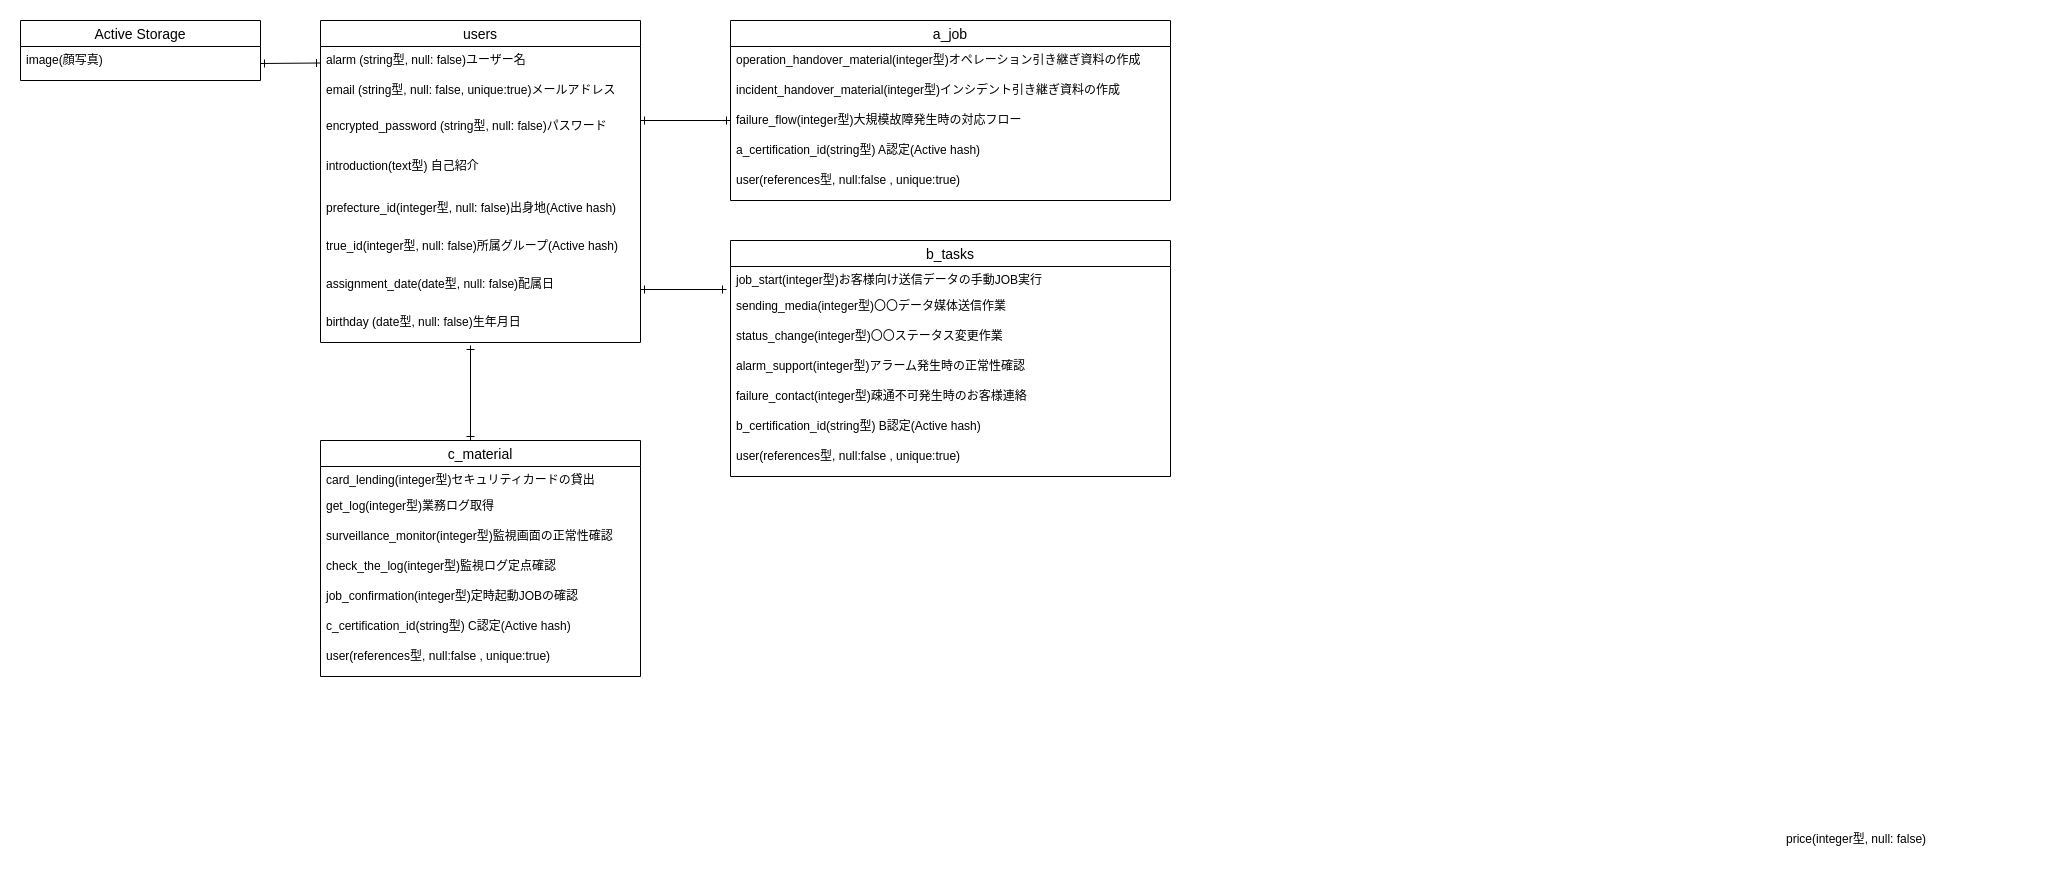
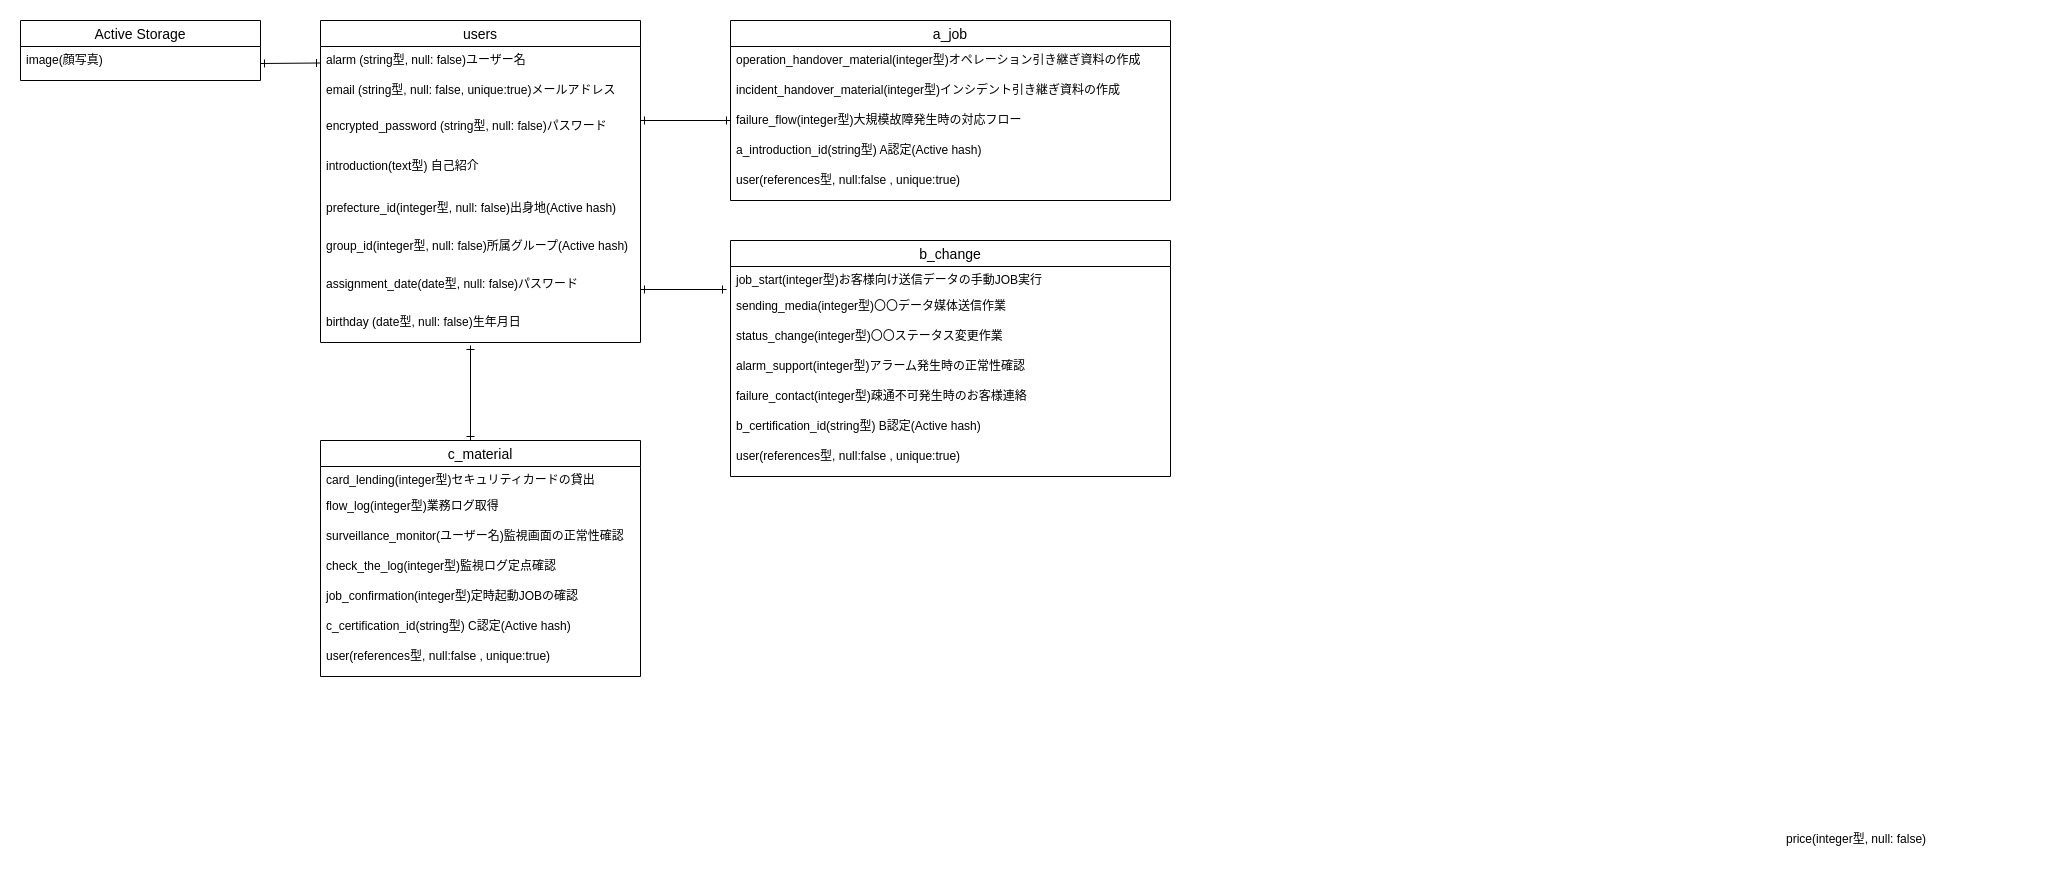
  <mxCell id="0" />
  <mxCell id="1" parent="0" />
  <mxCell id="2" value="users" style="swimlane;fontStyle=0;childLayout=stackLayout;horizontal=1;startSize=26;horizontalStack=0;resizeParent=1;resizeParentMax=0;resizeLast=0;collapsible=1;marginBottom=0;align=center;fontSize=14;" parent="1" vertex="1"><mxGeometry x="320" y="20" width="320" height="322" as="geometry" /></mxCell>
  <mxCell id="3" value="alarm (string型, null: false)ユーザー名" style="text;strokeColor=none;fillColor=none;spacingLeft=4;spacingRight=4;overflow=hidden;rotatable=0;points=[[0,0.5],[1,0.5]];portConstraint=eastwest;fontSize=12;" parent="2" vertex="1"><mxGeometry y="26" width="320" height="30" as="geometry" /></mxCell>
  <mxCell id="4" value="email (string型, null: false, unique:true)メールアドレス" style="text;strokeColor=none;fillColor=none;spacingLeft=4;spacingRight=4;overflow=hidden;rotatable=0;points=[[0,0.5],[1,0.5]];portConstraint=eastwest;fontSize=12;" parent="2" vertex="1"><mxGeometry y="56" width="320" height="36" as="geometry" /></mxCell>
  <mxCell id="5" value="encrypted_password (string型, null: false)パスワード&#10;" style="text;strokeColor=none;fillColor=none;spacingLeft=4;spacingRight=4;overflow=hidden;rotatable=0;points=[[0,0.5],[1,0.5]];portConstraint=eastwest;fontSize=12;" parent="2" vertex="1"><mxGeometry y="92" width="320" height="40" as="geometry" /></mxCell>
  <mxCell id="6" value="introduction(text型) 自己紹介" style="text;strokeColor=none;fillColor=none;spacingLeft=4;spacingRight=4;overflow=hidden;rotatable=0;points=[[0,0.5],[1,0.5]];portConstraint=eastwest;fontSize=12;" parent="2" vertex="1"><mxGeometry y="132" width="320" height="42" as="geometry" /></mxCell>
  <mxCell id="7" value="prefecture_id(integer型, null: false)出身地(Active hash)" style="text;strokeColor=none;fillColor=none;spacingLeft=4;spacingRight=4;overflow=hidden;rotatable=0;points=[[0,0.5],[1,0.5]];portConstraint=eastwest;fontSize=12;" parent="2" vertex="1"><mxGeometry y="174" width="320" height="38" as="geometry" /></mxCell>
- <mxCell id="8" value="true_id(integer型, null: false)所属グループ(Active hash)" style="text;strokeColor=none;fillColor=none;spacingLeft=4;spacingRight=4;overflow=hidden;rotatable=0;points=[[0,0.5],[1,0.5]];portConstraint=eastwest;fontSize=12;" parent="2" vertex="1"><mxGeometry y="212" width="320" height="38" as="geometry" /></mxCell>
- <mxCell id="9" value="assignment_date(date型, null: false)配属日" style="text;strokeColor=none;fillColor=none;spacingLeft=4;spacingRight=4;overflow=hidden;rotatable=0;points=[[0,0.5],[1,0.5]];portConstraint=eastwest;fontSize=12;" parent="2" vertex="1"><mxGeometry y="250" width="320" height="38" as="geometry" /></mxCell>
+ <mxCell id="8" value="group_id(integer型, null: false)所属グループ(Active hash)" style="text;strokeColor=none;fillColor=none;spacingLeft=4;spacingRight=4;overflow=hidden;rotatable=0;points=[[0,0.5],[1,0.5]];portConstraint=eastwest;fontSize=12;" parent="2" vertex="1"><mxGeometry y="212" width="320" height="38" as="geometry" /></mxCell>
+ <mxCell id="9" value="assignment_date(date型, null: false)パスワード" style="text;strokeColor=none;fillColor=none;spacingLeft=4;spacingRight=4;overflow=hidden;rotatable=0;points=[[0,0.5],[1,0.5]];portConstraint=eastwest;fontSize=12;" parent="2" vertex="1"><mxGeometry y="250" width="320" height="38" as="geometry" /></mxCell>
  <mxCell id="10" value="birthday (date型, null: false)生年月日" style="text;strokeColor=none;fillColor=none;spacingLeft=4;spacingRight=4;overflow=hidden;rotatable=0;points=[[0,0.5],[1,0.5]];portConstraint=eastwest;fontSize=12;" parent="2" vertex="1"><mxGeometry y="288" width="320" height="34" as="geometry" /></mxCell>
  <mxCell id="11" style="edgeStyle=none;html=1;startArrow=ERone;startFill=0;endArrow=ERone;endFill=0;exitX=1;exitY=0.5;exitDx=0;exitDy=0;" parent="1" source="9" edge="1"><mxGeometry relative="1" as="geometry"><mxPoint x="726" y="289" as="targetPoint" /><Array as="points"><mxPoint x="726" y="289" /></Array></mxGeometry></mxCell>
  <mxCell id="12" value="a_job" style="swimlane;fontStyle=0;childLayout=stackLayout;horizontal=1;startSize=26;horizontalStack=0;resizeParent=1;resizeParentMax=0;resizeLast=0;collapsible=1;marginBottom=0;align=center;fontSize=14;" parent="1" vertex="1"><mxGeometry x="730" y="20" width="440" height="180" as="geometry"><mxRectangle x="440" y="20" width="100" height="26" as="alternateBounds" /></mxGeometry></mxCell>
  <mxCell id="13" value="operation_handover_material(integer型)オペレーション引き継ぎ資料の作成" style="text;strokeColor=none;fillColor=none;spacingLeft=4;spacingRight=4;overflow=hidden;rotatable=0;points=[[0,0.5],[1,0.5]];portConstraint=eastwest;fontSize=12;" parent="12" vertex="1"><mxGeometry y="26" width="440" height="30" as="geometry" /></mxCell>
  <mxCell id="14" value="incident_handover_material(integer型)インシデント引き継ぎ資料の作成" style="text;strokeColor=none;fillColor=none;spacingLeft=4;spacingRight=4;overflow=hidden;rotatable=0;points=[[0,0.5],[1,0.5]];portConstraint=eastwest;fontSize=12;" parent="12" vertex="1"><mxGeometry y="56" width="440" height="30" as="geometry" /></mxCell>
  <mxCell id="15" value="failure_flow(integer型)大規模故障発生時の対応フロー" style="text;strokeColor=none;fillColor=none;spacingLeft=4;spacingRight=4;overflow=hidden;rotatable=0;points=[[0,0.5],[1,0.5]];portConstraint=eastwest;fontSize=12;" parent="12" vertex="1"><mxGeometry y="86" width="440" height="30" as="geometry" /></mxCell>
- <mxCell id="16" value="a_certification_id(string型) A認定(Active hash)" style="text;strokeColor=none;fillColor=none;spacingLeft=4;spacingRight=4;overflow=hidden;rotatable=0;points=[[0,0.5],[1,0.5]];portConstraint=eastwest;fontSize=12;" parent="12" vertex="1"><mxGeometry y="116" width="440" height="30" as="geometry" /></mxCell>
+ <mxCell id="16" value="a_introduction_id(string型) A認定(Active hash)" style="text;strokeColor=none;fillColor=none;spacingLeft=4;spacingRight=4;overflow=hidden;rotatable=0;points=[[0,0.5],[1,0.5]];portConstraint=eastwest;fontSize=12;" parent="12" vertex="1"><mxGeometry y="116" width="440" height="30" as="geometry" /></mxCell>
  <mxCell id="17" value="user(references型, null:false , unique:true)" style="text;strokeColor=none;fillColor=none;spacingLeft=4;spacingRight=4;overflow=hidden;rotatable=0;points=[[0,0.5],[1,0.5]];portConstraint=eastwest;fontSize=12;" parent="12" vertex="1"><mxGeometry y="146" width="440" height="34" as="geometry" /></mxCell>
- <mxCell id="18" value="b_tasks" style="swimlane;fontStyle=0;childLayout=stackLayout;horizontal=1;startSize=26;horizontalStack=0;resizeParent=1;resizeParentMax=0;resizeLast=0;collapsible=1;marginBottom=0;align=center;fontSize=14;" parent="1" vertex="1"><mxGeometry x="730" y="240" width="440" height="236" as="geometry" /></mxCell>
+ <mxCell id="18" value="b_change" style="swimlane;fontStyle=0;childLayout=stackLayout;horizontal=1;startSize=26;horizontalStack=0;resizeParent=1;resizeParentMax=0;resizeLast=0;collapsible=1;marginBottom=0;align=center;fontSize=14;" parent="1" vertex="1"><mxGeometry x="730" y="240" width="440" height="236" as="geometry" /></mxCell>
  <mxCell id="19" value="job_start(integer型)お客様向け送信データの手動JOB実行" style="text;strokeColor=none;fillColor=none;spacingLeft=4;spacingRight=4;overflow=hidden;rotatable=0;points=[[0,0.5],[1,0.5]];portConstraint=eastwest;fontSize=12;" parent="18" vertex="1"><mxGeometry y="26" width="440" height="26" as="geometry" /></mxCell>
  <mxCell id="20" value="sending_media(integer型)〇〇データ媒体送信作業" style="text;strokeColor=none;fillColor=none;spacingLeft=4;spacingRight=4;overflow=hidden;rotatable=0;points=[[0,0.5],[1,0.5]];portConstraint=eastwest;fontSize=12;" parent="18" vertex="1"><mxGeometry y="52" width="440" height="30" as="geometry" /></mxCell>
  <mxCell id="21" value="status_change(integer型)〇〇ステータス変更作業" style="text;strokeColor=none;fillColor=none;spacingLeft=4;spacingRight=4;overflow=hidden;rotatable=0;points=[[0,0.5],[1,0.5]];portConstraint=eastwest;fontSize=12;" parent="18" vertex="1"><mxGeometry y="82" width="440" height="30" as="geometry" /></mxCell>
  <mxCell id="22" value="alarm_support(integer型)アラーム発生時の正常性確認" style="text;strokeColor=none;fillColor=none;spacingLeft=4;spacingRight=4;overflow=hidden;rotatable=0;points=[[0,0.5],[1,0.5]];portConstraint=eastwest;fontSize=12;" parent="18" vertex="1"><mxGeometry y="112" width="440" height="30" as="geometry" /></mxCell>
  <mxCell id="23" value="failure_contact(integer型)疎通不可発生時のお客様連絡" style="text;strokeColor=none;fillColor=none;spacingLeft=4;spacingRight=4;overflow=hidden;rotatable=0;points=[[0,0.5],[1,0.5]];portConstraint=eastwest;fontSize=12;" parent="18" vertex="1"><mxGeometry y="142" width="440" height="30" as="geometry" /></mxCell>
  <mxCell id="24" value="b_certification_id(string型) B認定(Active hash)" style="text;strokeColor=none;fillColor=none;spacingLeft=4;spacingRight=4;overflow=hidden;rotatable=0;points=[[0,0.5],[1,0.5]];portConstraint=eastwest;fontSize=12;" parent="18" vertex="1"><mxGeometry y="172" width="440" height="30" as="geometry" /></mxCell>
  <mxCell id="25" value="user(references型, null:false , unique:true)" style="text;strokeColor=none;fillColor=none;spacingLeft=4;spacingRight=4;overflow=hidden;rotatable=0;points=[[0,0.5],[1,0.5]];portConstraint=eastwest;fontSize=12;" parent="18" vertex="1"><mxGeometry y="202" width="440" height="34" as="geometry" /></mxCell>
  <mxCell id="26" value="price(integer型, null: false)" style="text;strokeColor=none;fillColor=none;spacingLeft=4;spacingRight=4;overflow=hidden;rotatable=0;points=[[0,0.5],[1,0.5]];portConstraint=eastwest;fontSize=12;" parent="1" vertex="1"><mxGeometry x="1780" y="825" width="270" height="34" as="geometry" /></mxCell>
  <mxCell id="27" style="edgeStyle=none;html=1;startArrow=ERone;startFill=0;endArrow=ERone;endFill=0;" parent="1" edge="1"><mxGeometry relative="1" as="geometry"><mxPoint x="470" y="440" as="targetPoint" /><mxPoint x="470" y="345" as="sourcePoint" /><Array as="points" /></mxGeometry></mxCell>
  <mxCell id="28" value="c_material" style="swimlane;fontStyle=0;childLayout=stackLayout;horizontal=1;startSize=26;horizontalStack=0;resizeParent=1;resizeParentMax=0;resizeLast=0;collapsible=1;marginBottom=0;align=center;fontSize=14;" parent="1" vertex="1"><mxGeometry x="320" y="440" width="320" height="236" as="geometry" /></mxCell>
  <mxCell id="29" value="card_lending(integer型)セキュリティカードの貸出" style="text;strokeColor=none;fillColor=none;spacingLeft=4;spacingRight=4;overflow=hidden;rotatable=0;points=[[0,0.5],[1,0.5]];portConstraint=eastwest;fontSize=12;" parent="28" vertex="1"><mxGeometry y="26" width="320" height="26" as="geometry" /></mxCell>
- <mxCell id="30" value="get_log(integer型)業務ログ取得" style="text;strokeColor=none;fillColor=none;spacingLeft=4;spacingRight=4;overflow=hidden;rotatable=0;points=[[0,0.5],[1,0.5]];portConstraint=eastwest;fontSize=12;" parent="28" vertex="1"><mxGeometry y="52" width="320" height="30" as="geometry" /></mxCell>
- <mxCell id="31" value="surveillance_monitor(integer型)監視画面の正常性確認" style="text;strokeColor=none;fillColor=none;spacingLeft=4;spacingRight=4;overflow=hidden;rotatable=0;points=[[0,0.5],[1,0.5]];portConstraint=eastwest;fontSize=12;" parent="28" vertex="1"><mxGeometry y="82" width="320" height="30" as="geometry" /></mxCell>
+ <mxCell id="30" value="flow_log(integer型)業務ログ取得" style="text;strokeColor=none;fillColor=none;spacingLeft=4;spacingRight=4;overflow=hidden;rotatable=0;points=[[0,0.5],[1,0.5]];portConstraint=eastwest;fontSize=12;" parent="28" vertex="1"><mxGeometry y="52" width="320" height="30" as="geometry" /></mxCell>
+ <mxCell id="31" value="surveillance_monitor(ユーザー名)監視画面の正常性確認" style="text;strokeColor=none;fillColor=none;spacingLeft=4;spacingRight=4;overflow=hidden;rotatable=0;points=[[0,0.5],[1,0.5]];portConstraint=eastwest;fontSize=12;" parent="28" vertex="1"><mxGeometry y="82" width="320" height="30" as="geometry" /></mxCell>
  <mxCell id="32" value="check_the_log(integer型)監視ログ定点確認" style="text;strokeColor=none;fillColor=none;spacingLeft=4;spacingRight=4;overflow=hidden;rotatable=0;points=[[0,0.5],[1,0.5]];portConstraint=eastwest;fontSize=12;" parent="28" vertex="1"><mxGeometry y="112" width="320" height="30" as="geometry" /></mxCell>
  <mxCell id="33" value="job_confirmation(integer型)定時起動JOBの確認" style="text;strokeColor=none;fillColor=none;spacingLeft=4;spacingRight=4;overflow=hidden;rotatable=0;points=[[0,0.5],[1,0.5]];portConstraint=eastwest;fontSize=12;" parent="28" vertex="1"><mxGeometry y="142" width="320" height="30" as="geometry" /></mxCell>
  <mxCell id="34" value="c_certification_id(string型) C認定(Active hash)" style="text;strokeColor=none;fillColor=none;spacingLeft=4;spacingRight=4;overflow=hidden;rotatable=0;points=[[0,0.5],[1,0.5]];portConstraint=eastwest;fontSize=12;" parent="28" vertex="1"><mxGeometry y="172" width="320" height="30" as="geometry" /></mxCell>
  <mxCell id="35" value="user(references型, null:false , unique:true)" style="text;strokeColor=none;fillColor=none;spacingLeft=4;spacingRight=4;overflow=hidden;rotatable=0;points=[[0,0.5],[1,0.5]];portConstraint=eastwest;fontSize=12;" parent="28" vertex="1"><mxGeometry y="202" width="320" height="34" as="geometry" /></mxCell>
  <mxCell id="36" value="Active Storage" style="swimlane;fontStyle=0;childLayout=stackLayout;horizontal=1;startSize=26;horizontalStack=0;resizeParent=1;resizeParentMax=0;resizeLast=0;collapsible=1;marginBottom=0;align=center;fontSize=14;" parent="1" vertex="1"><mxGeometry x="20" y="20" width="240" height="60" as="geometry" /></mxCell>
  <mxCell id="37" value="image(顔写真)" style="text;strokeColor=none;fillColor=none;spacingLeft=4;spacingRight=4;overflow=hidden;rotatable=0;points=[[0,0.5],[1,0.5]];portConstraint=eastwest;fontSize=12;" parent="36" vertex="1"><mxGeometry y="26" width="240" height="34" as="geometry" /></mxCell>
  <mxCell id="38" style="edgeStyle=none;html=1;startArrow=ERone;startFill=0;endArrow=ERone;endFill=0;entryX=0;entryY=0.8;entryDx=0;entryDy=0;entryPerimeter=0;exitX=1;exitY=0.5;exitDx=0;exitDy=0;" parent="36" source="37" edge="1"><mxGeometry relative="1" as="geometry"><mxPoint x="300" y="42.5" as="targetPoint" /><mxPoint x="250" y="43" as="sourcePoint" /><Array as="points" /></mxGeometry></mxCell>
  <mxCell id="39" style="edgeStyle=none;html=1;" parent="1" source="5" edge="1"><mxGeometry relative="1" as="geometry"><mxPoint x="640" y="132" as="targetPoint" /></mxGeometry></mxCell>
  <mxCell id="40" style="edgeStyle=none;html=1;startArrow=ERone;startFill=0;endArrow=ERone;endFill=0;" parent="1" edge="1"><mxGeometry relative="1" as="geometry"><mxPoint x="730" y="120" as="targetPoint" /><mxPoint x="640" y="120" as="sourcePoint" /><Array as="points"><mxPoint x="730" y="120" /></Array></mxGeometry></mxCell>
